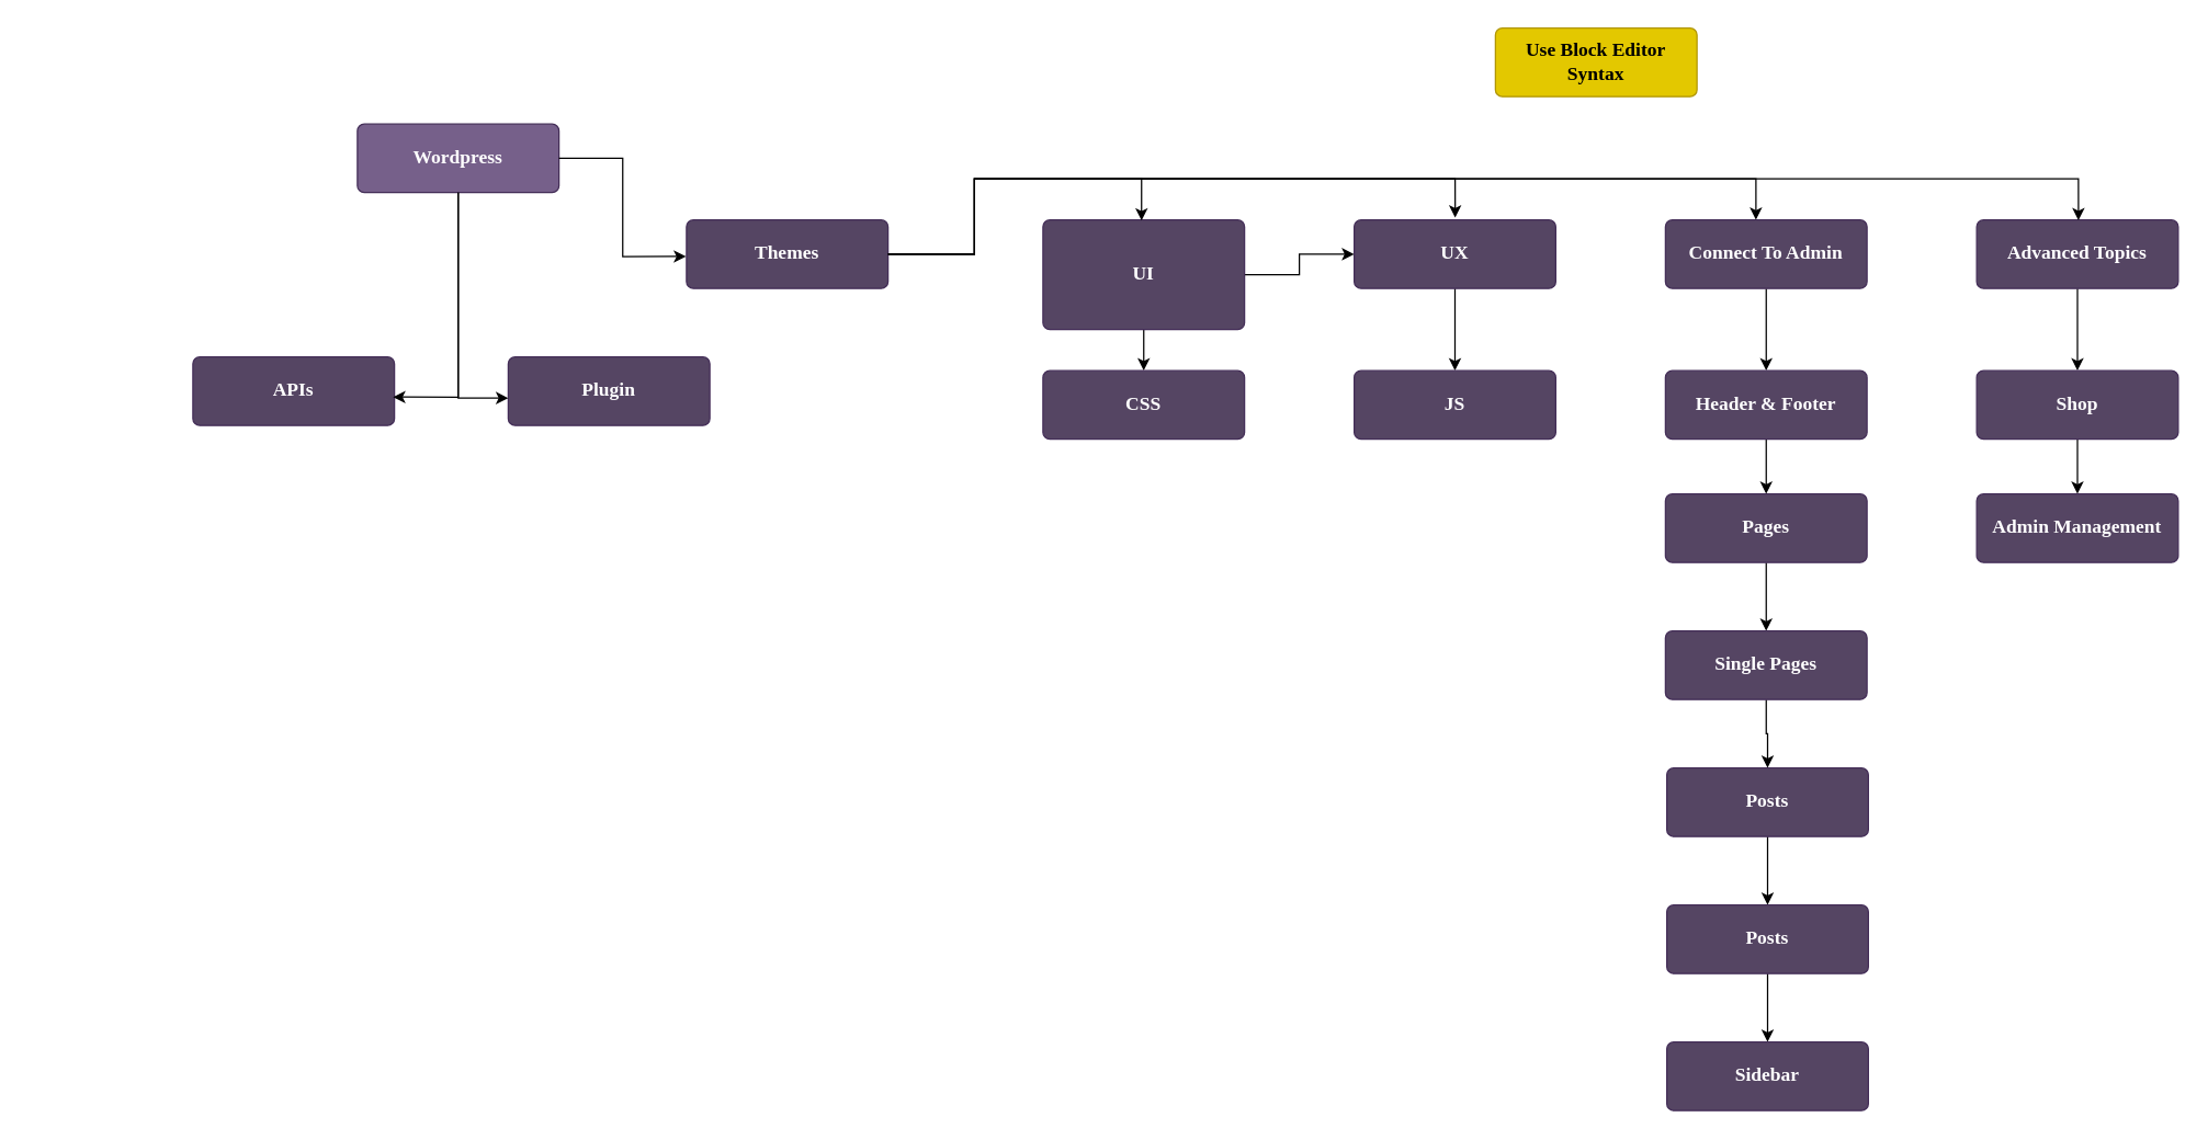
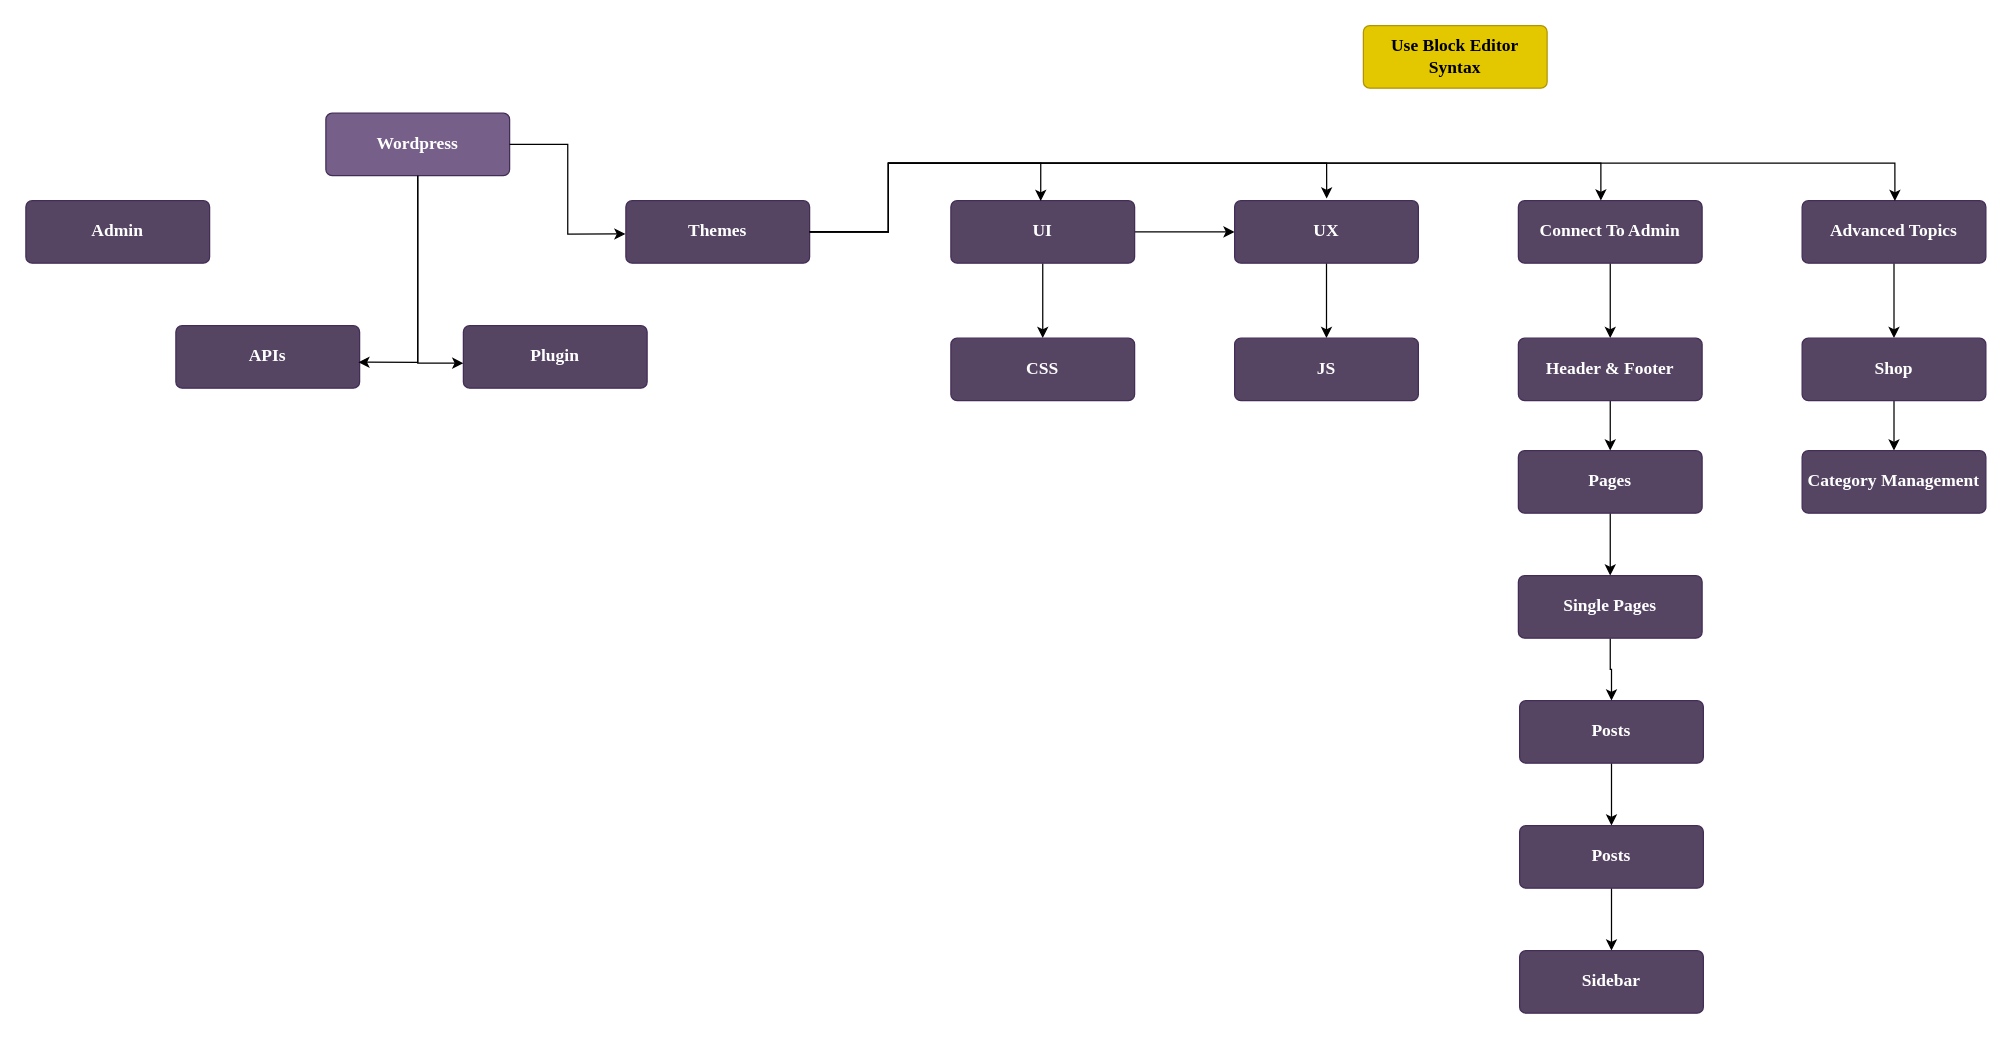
  <mxCell id="0" />
  <mxCell id="1" parent="0" />
  <mxCell id="2" value="&lt;div style=&quot;forced-color-adjust: none;&quot;&gt;Wordpress&lt;/div&gt;" style="html=1;shadow=0;dashed=0;shape=mxgraph.bootstrap.rrect;rSize=5;strokeColor=#432D57;strokeWidth=1;fillColor=#76608a;fontColor=#ffffff;whiteSpace=wrap;align=center;verticalAlign=middle;spacingLeft=0;fontStyle=1;fontSize=14;spacing=5;rounded=1;glass=0;fillStyle=auto;fontFamily=Comic Sans MS;horizontal=1;textDirection=rtl;points=[];" vertex="1" parent="1"><mxGeometry x="260" y="90" width="147" height="50" as="geometry" /></mxCell>
  <mxCell id="3" value="Themes" style="html=1;shadow=0;dashed=0;shape=mxgraph.bootstrap.rrect;rSize=5;strokeColor=#432D57;strokeWidth=1;fillColor=#554563;fontColor=#ffffff;whiteSpace=wrap;align=center;verticalAlign=middle;spacingLeft=0;fontStyle=1;fontSize=14;spacing=5;rounded=1;glass=0;fillStyle=auto;fontFamily=Comic Sans MS;horizontal=1;textDirection=rtl;points=[];" vertex="1" parent="1"><mxGeometry x="500" y="160" width="147" height="50" as="geometry" /></mxCell>
  <mxCell id="4" value="&lt;div style=&quot;forced-color-adjust: none;&quot;&gt;Plugin&lt;/div&gt;" style="html=1;shadow=0;dashed=0;shape=mxgraph.bootstrap.rrect;rSize=5;strokeColor=#432D57;strokeWidth=1;fillColor=#554563;fontColor=#ffffff;whiteSpace=wrap;align=center;verticalAlign=middle;spacingLeft=0;fontStyle=1;fontSize=14;spacing=5;rounded=1;glass=0;fillStyle=auto;fontFamily=Comic Sans MS;horizontal=1;textDirection=rtl;points=[];" vertex="1" parent="1"><mxGeometry x="370" y="260" width="147" height="50" as="geometry" /></mxCell>
  <mxCell id="5" value="&lt;div style=&quot;forced-color-adjust: none;&quot;&gt;APIs&lt;/div&gt;" style="html=1;shadow=0;dashed=0;shape=mxgraph.bootstrap.rrect;rSize=5;strokeColor=#432D57;strokeWidth=1;fillColor=#554563;fontColor=#ffffff;whiteSpace=wrap;align=center;verticalAlign=middle;spacingLeft=0;fontStyle=1;fontSize=14;spacing=5;rounded=1;glass=0;fillStyle=auto;fontFamily=Comic Sans MS;horizontal=1;textDirection=rtl;points=[];" vertex="1" parent="1"><mxGeometry x="140" y="260" width="147" height="50" as="geometry" /></mxCell>
+ <mxCell id="6" value="Admin" style="html=1;shadow=0;dashed=0;shape=mxgraph.bootstrap.rrect;rSize=5;strokeColor=#432D57;strokeWidth=1;fillColor=#554563;fontColor=#ffffff;whiteSpace=wrap;align=center;verticalAlign=middle;spacingLeft=0;fontStyle=1;fontSize=14;spacing=5;rounded=1;glass=0;fillStyle=auto;fontFamily=Comic Sans MS;horizontal=1;textDirection=rtl;points=[];" vertex="1" parent="1"><mxGeometry x="20" y="160" width="147" height="50" as="geometry" /></mxCell>
  <mxCell id="7" style="edgeStyle=orthogonalEdgeStyle;rounded=0;orthogonalLoop=1;jettySize=auto;html=1;entryX=-0.002;entryY=0.533;entryDx=0;entryDy=0;entryPerimeter=0;" edge="1" parent="1" source="2" target="3"><mxGeometry relative="1" as="geometry" /></mxCell>
  <mxCell id="8" style="edgeStyle=orthogonalEdgeStyle;rounded=0;orthogonalLoop=1;jettySize=auto;html=1;entryX=0;entryY=0.6;entryDx=0;entryDy=0;entryPerimeter=0;" edge="1" parent="1" source="2" target="4"><mxGeometry relative="1" as="geometry" /></mxCell>
  <mxCell id="9" style="edgeStyle=orthogonalEdgeStyle;rounded=0;orthogonalLoop=1;jettySize=auto;html=1;entryX=0.993;entryY=0.585;entryDx=0;entryDy=0;entryPerimeter=0;" edge="1" parent="1" source="2" target="5"><mxGeometry relative="1" as="geometry" /></mxCell>
  <mxCell id="10" value="Use Block Editor Syntax" style="html=1;shadow=0;dashed=0;shape=mxgraph.bootstrap.rrect;rSize=5;strokeColor=#B09500;strokeWidth=1;fillColor=#e3c800;fontColor=#000000;whiteSpace=wrap;align=center;verticalAlign=middle;spacingLeft=0;fontStyle=1;fontSize=14;spacing=5;rounded=1;glass=0;fillStyle=auto;fontFamily=Comic Sans MS;horizontal=1;textDirection=rtl;points=[];" vertex="1" parent="1"><mxGeometry x="1090" y="20" width="147" height="50" as="geometry" /></mxCell>
  <mxCell id="11" value="" style="edgeStyle=orthogonalEdgeStyle;rounded=0;orthogonalLoop=1;jettySize=auto;html=1;" edge="1" parent="1" source="13" target="15"><mxGeometry relative="1" as="geometry" /></mxCell>
  <mxCell id="12" value="" style="edgeStyle=orthogonalEdgeStyle;rounded=0;orthogonalLoop=1;jettySize=auto;html=1;" edge="1" parent="1" source="13" target="24"><mxGeometry relative="1" as="geometry" /></mxCell>
- <mxCell id="13" value="UI" style="html=1;shadow=0;dashed=0;shape=mxgraph.bootstrap.rrect;rSize=5;strokeColor=#432D57;strokeWidth=1;fillColor=#554563;fontColor=#ffffff;whiteSpace=wrap;align=center;verticalAlign=middle;spacingLeft=0;fontStyle=1;fontSize=14;spacing=5;rounded=1;glass=0;fillStyle=auto;fontFamily=Comic Sans MS;horizontal=1;textDirection=rtl;points=[];" vertex="1" parent="1"><mxGeometry x="760" y="160" width="147" height="80" as="geometry" /></mxCell>
+ <mxCell id="13" value="UI" style="html=1;shadow=0;dashed=0;shape=mxgraph.bootstrap.rrect;rSize=5;strokeColor=#432D57;strokeWidth=1;fillColor=#554563;fontColor=#ffffff;whiteSpace=wrap;align=center;verticalAlign=middle;spacingLeft=0;fontStyle=1;fontSize=14;spacing=5;rounded=1;glass=0;fillStyle=auto;fontFamily=Comic Sans MS;horizontal=1;textDirection=rtl;points=[];" vertex="1" parent="1"><mxGeometry x="760" y="160" width="147" height="50" as="geometry" /></mxCell>
  <mxCell id="14" value="" style="edgeStyle=orthogonalEdgeStyle;rounded=0;orthogonalLoop=1;jettySize=auto;html=1;" edge="1" parent="1" source="15" target="25"><mxGeometry relative="1" as="geometry" /></mxCell>
  <mxCell id="15" value="UX" style="html=1;shadow=0;dashed=0;shape=mxgraph.bootstrap.rrect;rSize=5;strokeColor=#432D57;strokeWidth=1;fillColor=#554563;fontColor=#ffffff;whiteSpace=wrap;align=center;verticalAlign=middle;spacingLeft=0;fontStyle=1;fontSize=14;spacing=5;rounded=1;glass=0;fillStyle=auto;fontFamily=Comic Sans MS;horizontal=1;textDirection=rtl;points=[];" vertex="1" parent="1"><mxGeometry x="987" y="160" width="147" height="50" as="geometry" /></mxCell>
  <mxCell id="16" value="" style="edgeStyle=orthogonalEdgeStyle;rounded=0;orthogonalLoop=1;jettySize=auto;html=1;" edge="1" parent="1" source="17" target="35"><mxGeometry relative="1" as="geometry" /></mxCell>
  <mxCell id="17" value="Connect To Admin" style="html=1;shadow=0;dashed=0;shape=mxgraph.bootstrap.rrect;rSize=5;strokeColor=#432D57;strokeWidth=1;fillColor=#554563;fontColor=#ffffff;whiteSpace=wrap;align=center;verticalAlign=middle;spacingLeft=0;fontStyle=1;fontSize=14;spacing=5;rounded=1;glass=0;fillStyle=auto;fontFamily=Comic Sans MS;horizontal=1;textDirection=rtl;points=[];" vertex="1" parent="1"><mxGeometry x="1214" y="160" width="147" height="50" as="geometry" /></mxCell>
  <mxCell id="18" value="" style="edgeStyle=orthogonalEdgeStyle;rounded=0;orthogonalLoop=1;jettySize=auto;html=1;" edge="1" parent="1" source="19" target="27"><mxGeometry relative="1" as="geometry" /></mxCell>
  <mxCell id="19" value="Advanced Topics" style="html=1;shadow=0;dashed=0;shape=mxgraph.bootstrap.rrect;rSize=5;strokeColor=#432D57;strokeWidth=1;fillColor=#554563;fontColor=#ffffff;whiteSpace=wrap;align=center;verticalAlign=middle;spacingLeft=0;fontStyle=1;fontSize=14;spacing=5;rounded=1;glass=0;fillStyle=auto;fontFamily=Comic Sans MS;horizontal=1;textDirection=rtl;points=[];" vertex="1" parent="1"><mxGeometry x="1441" y="160" width="147" height="50" as="geometry" /></mxCell>
  <mxCell id="20" style="edgeStyle=orthogonalEdgeStyle;rounded=0;orthogonalLoop=1;jettySize=auto;html=1;entryX=0.501;entryY=-0.032;entryDx=0;entryDy=0;entryPerimeter=0;" edge="1" parent="1" source="3" target="15"><mxGeometry relative="1" as="geometry"><Array as="points"><mxPoint x="710" y="185" /><mxPoint x="710" y="130" /><mxPoint x="1061" y="130" /></Array></mxGeometry></mxCell>
  <mxCell id="21" style="edgeStyle=orthogonalEdgeStyle;rounded=0;orthogonalLoop=1;jettySize=auto;html=1;entryX=0.449;entryY=0;entryDx=0;entryDy=0;entryPerimeter=0;" edge="1" parent="1" source="3" target="17"><mxGeometry relative="1" as="geometry"><Array as="points"><mxPoint x="710" y="185" /><mxPoint x="710" y="130" /><mxPoint x="1280" y="130" /></Array></mxGeometry></mxCell>
  <mxCell id="22" style="edgeStyle=orthogonalEdgeStyle;rounded=0;orthogonalLoop=1;jettySize=auto;html=1;entryX=0.505;entryY=0.006;entryDx=0;entryDy=0;entryPerimeter=0;" edge="1" parent="1" source="3" target="19"><mxGeometry relative="1" as="geometry"><Array as="points"><mxPoint x="710" y="185" /><mxPoint x="710" y="130" /><mxPoint x="1515" y="130" /></Array></mxGeometry></mxCell>
  <mxCell id="23" style="edgeStyle=orthogonalEdgeStyle;rounded=0;orthogonalLoop=1;jettySize=auto;html=1;entryX=0.489;entryY=0.006;entryDx=0;entryDy=0;entryPerimeter=0;" edge="1" parent="1" source="3" target="13"><mxGeometry relative="1" as="geometry"><Array as="points"><mxPoint x="710" y="185" /><mxPoint x="710" y="130" /><mxPoint x="832" y="130" /></Array></mxGeometry></mxCell>
  <mxCell id="24" value="CSS" style="html=1;shadow=0;dashed=0;shape=mxgraph.bootstrap.rrect;rSize=5;strokeColor=#432D57;strokeWidth=1;fillColor=#554563;fontColor=#ffffff;whiteSpace=wrap;align=center;verticalAlign=middle;spacingLeft=0;fontStyle=1;fontSize=14;spacing=5;rounded=1;glass=0;fillStyle=auto;fontFamily=Comic Sans MS;horizontal=1;textDirection=rtl;points=[];" vertex="1" parent="1"><mxGeometry x="760" y="270" width="147" height="50" as="geometry" /></mxCell>
  <mxCell id="25" value="JS" style="html=1;shadow=0;dashed=0;shape=mxgraph.bootstrap.rrect;rSize=5;strokeColor=#432D57;strokeWidth=1;fillColor=#554563;fontColor=#ffffff;whiteSpace=wrap;align=center;verticalAlign=middle;spacingLeft=0;fontStyle=1;fontSize=14;spacing=5;rounded=1;glass=0;fillStyle=auto;fontFamily=Comic Sans MS;horizontal=1;textDirection=rtl;points=[];" vertex="1" parent="1"><mxGeometry x="987" y="270" width="147" height="50" as="geometry" /></mxCell>
  <mxCell id="26" value="" style="edgeStyle=orthogonalEdgeStyle;rounded=0;orthogonalLoop=1;jettySize=auto;html=1;" edge="1" parent="1" source="27" target="36"><mxGeometry relative="1" as="geometry" /></mxCell>
  <mxCell id="27" value="Shop" style="html=1;shadow=0;dashed=0;shape=mxgraph.bootstrap.rrect;rSize=5;strokeColor=#432D57;strokeWidth=1;fillColor=#554563;fontColor=#ffffff;whiteSpace=wrap;align=center;verticalAlign=middle;spacingLeft=0;fontStyle=1;fontSize=14;spacing=5;rounded=1;glass=0;fillStyle=auto;fontFamily=Comic Sans MS;horizontal=1;textDirection=rtl;points=[];" vertex="1" parent="1"><mxGeometry x="1441" y="270" width="147" height="50" as="geometry" /></mxCell>
  <mxCell id="28" value="" style="edgeStyle=orthogonalEdgeStyle;rounded=0;orthogonalLoop=1;jettySize=auto;html=1;" edge="1" parent="1" source="29" target="39"><mxGeometry relative="1" as="geometry" /></mxCell>
  <mxCell id="29" value="Pages" style="html=1;shadow=0;dashed=0;shape=mxgraph.bootstrap.rrect;rSize=5;strokeColor=#432D57;strokeWidth=1;fillColor=#554563;fontColor=#ffffff;whiteSpace=wrap;align=center;verticalAlign=middle;spacingLeft=0;fontStyle=1;fontSize=14;spacing=5;rounded=1;glass=0;fillStyle=auto;fontFamily=Comic Sans MS;horizontal=1;textDirection=rtl;points=[];" vertex="1" parent="1"><mxGeometry x="1214" y="360" width="147" height="50" as="geometry" /></mxCell>
  <mxCell id="30" value="" style="edgeStyle=orthogonalEdgeStyle;rounded=0;orthogonalLoop=1;jettySize=auto;html=1;" edge="1" parent="1" source="31" target="33"><mxGeometry relative="1" as="geometry" /></mxCell>
  <mxCell id="31" value="Posts" style="html=1;shadow=0;dashed=0;shape=mxgraph.bootstrap.rrect;rSize=5;strokeColor=#432D57;strokeWidth=1;fillColor=#554563;fontColor=#ffffff;whiteSpace=wrap;align=center;verticalAlign=middle;spacingLeft=0;fontStyle=1;fontSize=14;spacing=5;rounded=1;glass=0;fillStyle=auto;fontFamily=Comic Sans MS;horizontal=1;textDirection=rtl;points=[];" vertex="1" parent="1"><mxGeometry x="1215" y="560" width="147" height="50" as="geometry" /></mxCell>
  <mxCell id="32" value="" style="edgeStyle=orthogonalEdgeStyle;rounded=0;orthogonalLoop=1;jettySize=auto;html=1;" edge="1" parent="1" source="33" target="37"><mxGeometry relative="1" as="geometry" /></mxCell>
  <mxCell id="33" value="Posts" style="html=1;shadow=0;dashed=0;shape=mxgraph.bootstrap.rrect;rSize=5;strokeColor=#432D57;strokeWidth=1;fillColor=#554563;fontColor=#ffffff;whiteSpace=wrap;align=center;verticalAlign=middle;spacingLeft=0;fontStyle=1;fontSize=14;spacing=5;rounded=1;glass=0;fillStyle=auto;fontFamily=Comic Sans MS;horizontal=1;textDirection=rtl;points=[];" vertex="1" parent="1"><mxGeometry x="1215" y="660" width="147" height="50" as="geometry" /></mxCell>
  <mxCell id="34" style="edgeStyle=orthogonalEdgeStyle;rounded=0;orthogonalLoop=1;jettySize=auto;html=1;" edge="1" parent="1" source="35" target="29"><mxGeometry relative="1" as="geometry" /></mxCell>
  <mxCell id="35" value="Header &amp;amp; Footer" style="html=1;shadow=0;dashed=0;shape=mxgraph.bootstrap.rrect;rSize=5;strokeColor=#432D57;strokeWidth=1;fillColor=#554563;fontColor=#ffffff;whiteSpace=wrap;align=center;verticalAlign=middle;spacingLeft=0;fontStyle=1;fontSize=14;spacing=5;rounded=1;glass=0;fillStyle=auto;fontFamily=Comic Sans MS;horizontal=1;textDirection=rtl;points=[];" vertex="1" parent="1"><mxGeometry x="1214" y="270" width="147" height="50" as="geometry" /></mxCell>
- <mxCell id="36" value="Admin Management" style="html=1;shadow=0;dashed=0;shape=mxgraph.bootstrap.rrect;rSize=5;strokeColor=#432D57;strokeWidth=1;fillColor=#554563;fontColor=#ffffff;whiteSpace=wrap;align=center;verticalAlign=middle;spacingLeft=0;fontStyle=1;fontSize=14;spacing=5;rounded=1;glass=0;fillStyle=auto;fontFamily=Comic Sans MS;horizontal=1;textDirection=rtl;points=[];" vertex="1" parent="1"><mxGeometry x="1441" y="360" width="147" height="50" as="geometry" /></mxCell>
+ <mxCell id="36" value="Category Management" style="html=1;shadow=0;dashed=0;shape=mxgraph.bootstrap.rrect;rSize=5;strokeColor=#432D57;strokeWidth=1;fillColor=#554563;fontColor=#ffffff;whiteSpace=wrap;align=center;verticalAlign=middle;spacingLeft=0;fontStyle=1;fontSize=14;spacing=5;rounded=1;glass=0;fillStyle=auto;fontFamily=Comic Sans MS;horizontal=1;textDirection=rtl;points=[];" vertex="1" parent="1"><mxGeometry x="1441" y="360" width="147" height="50" as="geometry" /></mxCell>
  <mxCell id="37" value="Sidebar" style="html=1;shadow=0;dashed=0;shape=mxgraph.bootstrap.rrect;rSize=5;strokeColor=#432D57;strokeWidth=1;fillColor=#554563;fontColor=#ffffff;whiteSpace=wrap;align=center;verticalAlign=middle;spacingLeft=0;fontStyle=1;fontSize=14;spacing=5;rounded=1;glass=0;fillStyle=auto;fontFamily=Comic Sans MS;horizontal=1;textDirection=rtl;points=[];" vertex="1" parent="1"><mxGeometry x="1215" y="760" width="147" height="50" as="geometry" /></mxCell>
  <mxCell id="38" style="edgeStyle=orthogonalEdgeStyle;rounded=0;orthogonalLoop=1;jettySize=auto;html=1;" edge="1" parent="1" source="39" target="31"><mxGeometry relative="1" as="geometry" /></mxCell>
  <mxCell id="39" value="Single Pages" style="html=1;shadow=0;dashed=0;shape=mxgraph.bootstrap.rrect;rSize=5;strokeColor=#432D57;strokeWidth=1;fillColor=#554563;fontColor=#ffffff;whiteSpace=wrap;align=center;verticalAlign=middle;spacingLeft=0;fontStyle=1;fontSize=14;spacing=5;rounded=1;glass=0;fillStyle=auto;fontFamily=Comic Sans MS;horizontal=1;textDirection=rtl;points=[];" vertex="1" parent="1"><mxGeometry x="1214" y="460" width="147" height="50" as="geometry" /></mxCell>
